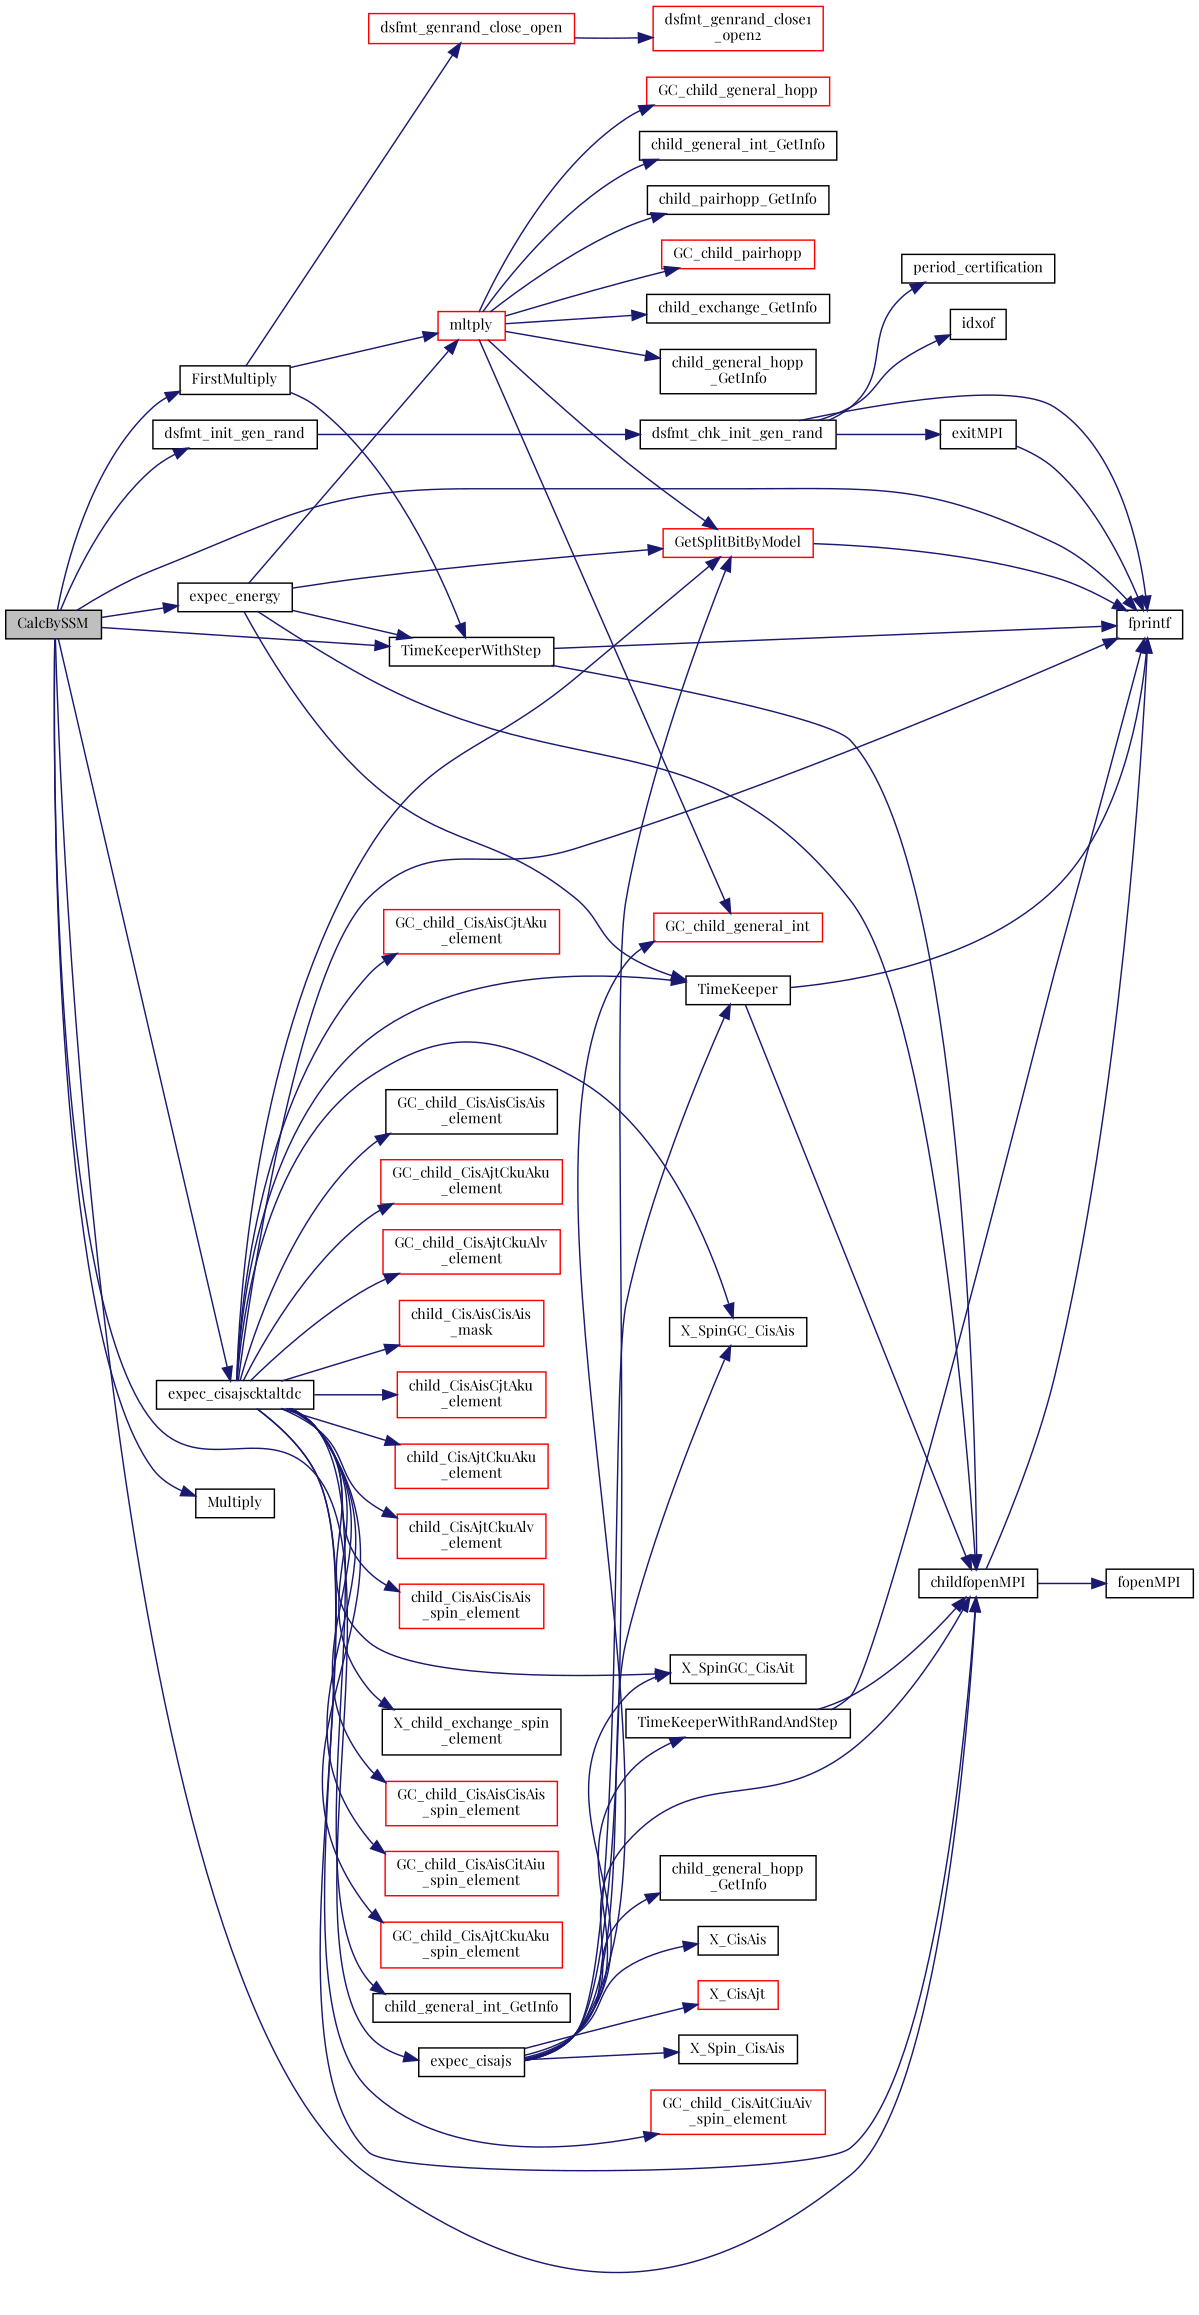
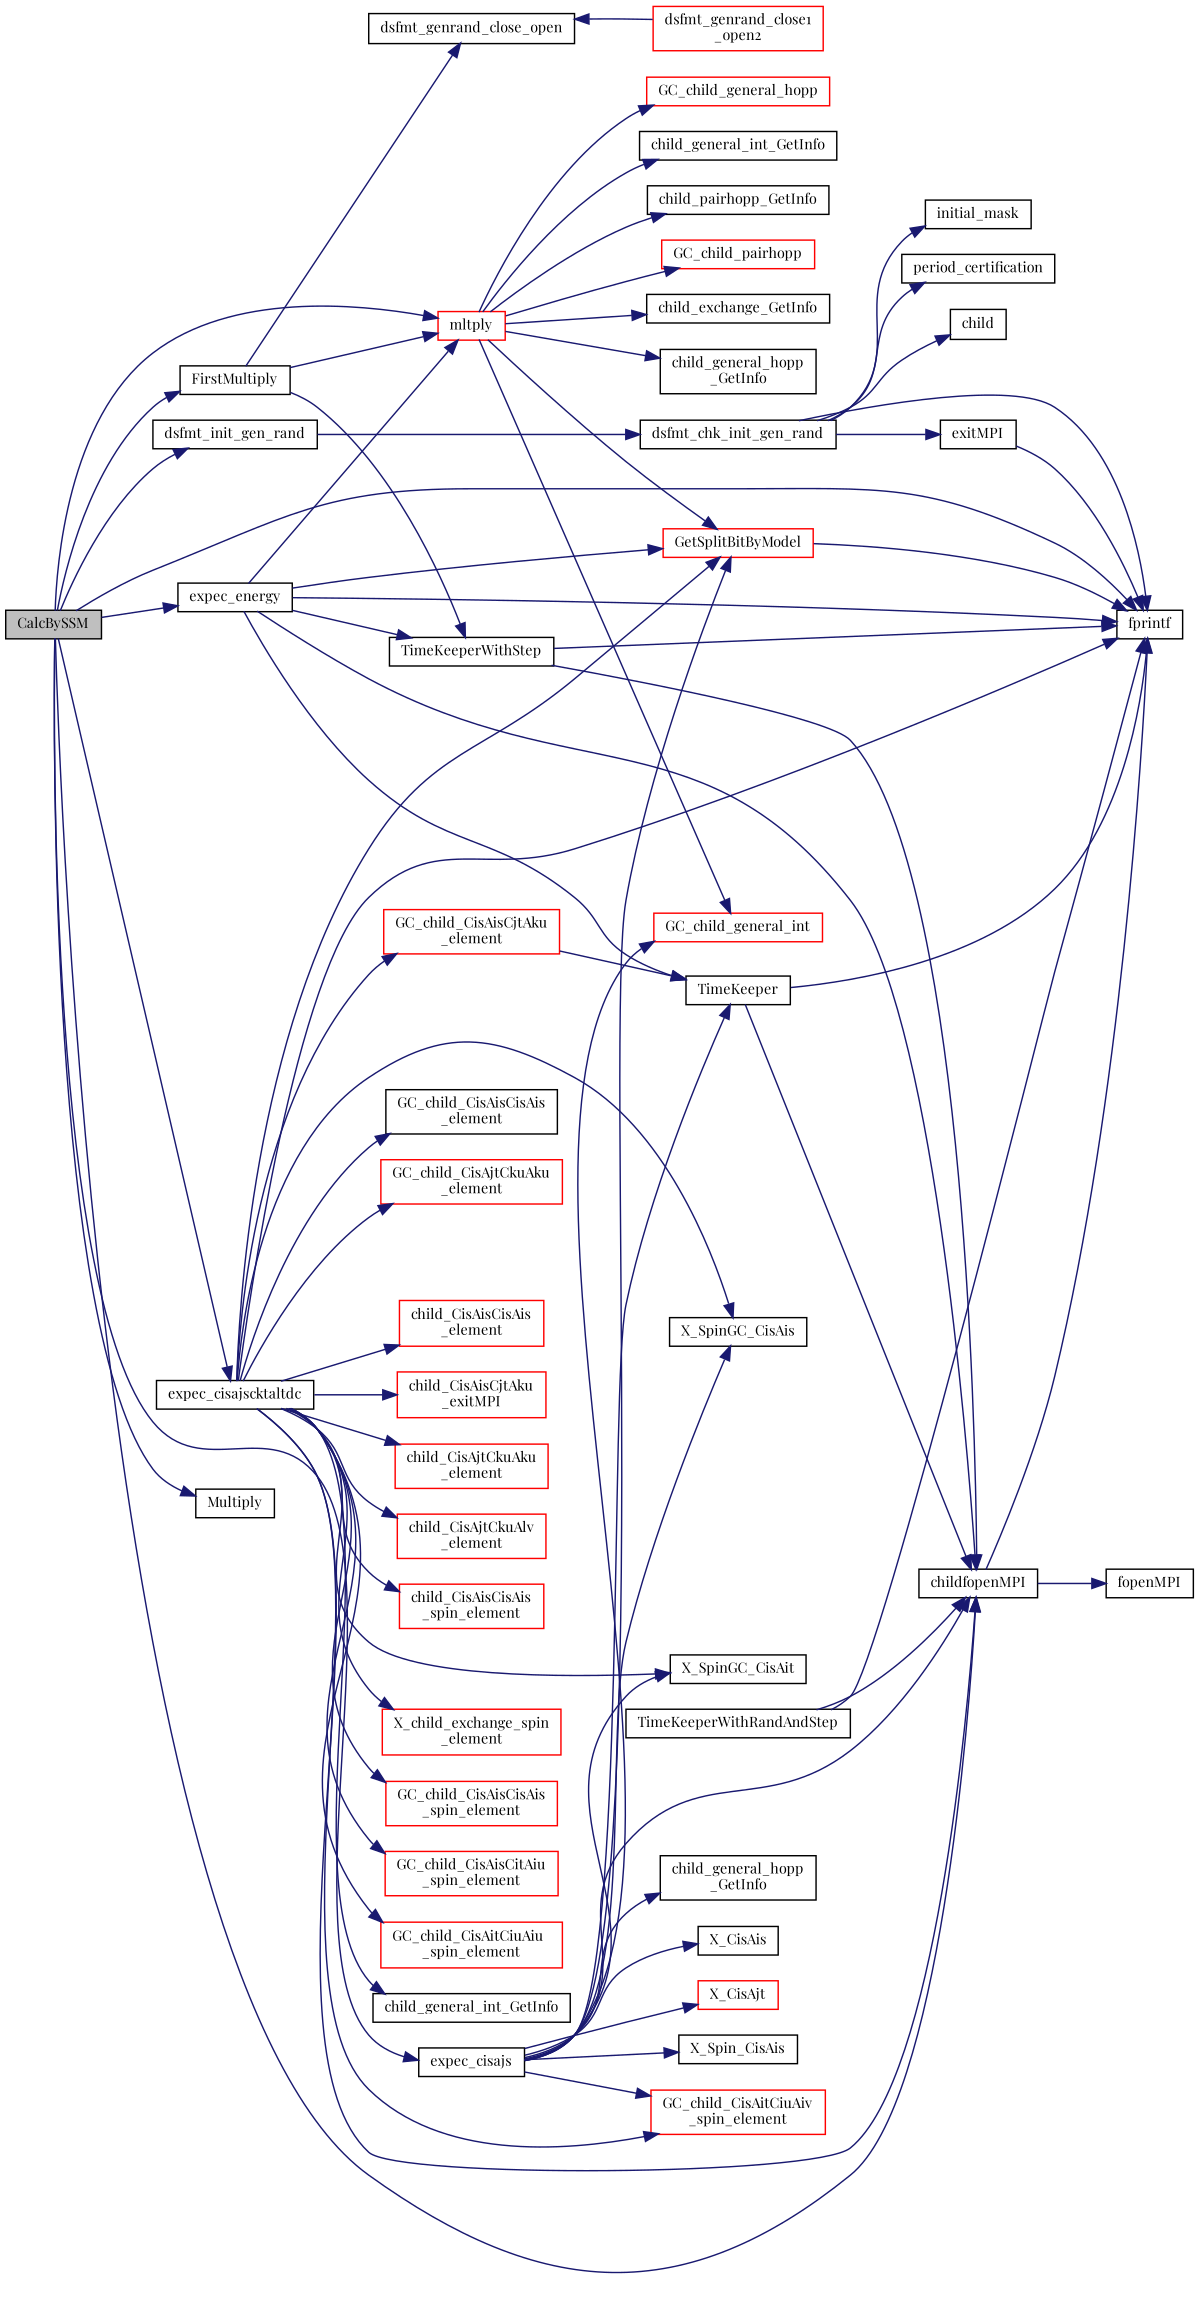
  digraph {
    fontname="Playfair Display"
    rankdir=LR
    node [color=black fillcolor=white fontname="Playfair Display" fontsize=10 shape=record style=filled]
    edge [color=midnightblue fontname="Playfair Display" fontsize=10 labelfontname=Helvetica labelfontsize=10 style=solid]
    n1 [fillcolor=grey75 fontcolor=black height=0.2 label=CalcBySSM width=0.4]
    n2 [height=0.2 label=fprintf width=0.4]
    n3 [height=0.2 label=dsfmt_init_gen_rand width=0.4]
    n4 [height=0.2 label=childfopenMPI width=0.4]
    n5 [height=0.2 label=FirstMultiply width=0.4]
    n6 [height=0.2 label=TimeKeeperWithStep width=0.4]
    n7 [height=0.2 label=expec_energy width=0.4]
    n8 [height=0.2 label=expec_cisajs width=0.4]
    n9 [height=0.2 label=expec_cisajscktaltdc width=0.4]
    n10 [height=0.2 label=Multiply width=0.4]
    n11 [height=0.2 label=dsfmt_chk_init_gen_rand width=0.4]
    n12 [height=0.2 label=fopenMPI width=0.4]
-   n13 [color=red height=0.2 label=dsfmt_genrand_close_open width=0.4]
+   n13 [height=0.2 label=dsfmt_genrand_close_open width=0.4]
    n14 [color=red height=0.2 label=mltply width=0.4]
    n15 [color=red height=0.2 label=GetSplitBitByModel width=0.4]
    n16 [height=0.2 label=TimeKeeper width=0.4]
    n17 [color=red height=0.2 label=GC_child_general_int width=0.4]
    n18 [height=0.2 label=TimeKeeperWithRandAndStep width=0.4]
    n19 [height=0.2 label="child_general_hopp\l_GetInfo" width=0.4]
    n20 [height=0.2 label=X_CisAis width=0.4]
    n21 [color=red height=0.2 label=X_CisAjt width=0.4]
    n22 [height=0.2 label=X_Spin_CisAis width=0.4]
    n23 [height=0.2 label=X_SpinGC_CisAis width=0.4]
    n24 [height=0.2 label=X_SpinGC_CisAit width=0.4]
    n25 [height=0.2 label=child_general_int_GetInfo width=0.4]
    n26 [height=0.2 label="GC_child_CisAisCisAis\l_element" width=0.4]
    n27 [color=red height=0.2 label="GC_child_CisAisCjtAku\l_element" width=0.4]
    n28 [color=red height=0.2 label="GC_child_CisAjtCkuAku\l_element" width=0.4]
-   n29 [color=red height=0.2 label="GC_child_CisAjtCkuAlv\l_element" width=0.4]
-   n30 [color=red height=0.2 label="child_CisAisCisAis\l_mask" width=0.4]
-   n31 [color=red height=0.2 label="child_CisAisCjtAku\l_element" width=0.4]
+   n30 [color=red height=0.2 label="child_CisAisCisAis\l_element" width=0.4]
+   n31 [color=red height=0.2 label="child_CisAisCjtAku\l_exitMPI" width=0.4]
    n32 [color=red height=0.2 label="child_CisAjtCkuAku\l_element" width=0.4]
    n33 [color=red height=0.2 label="child_CisAjtCkuAlv\l_element" width=0.4]
    n34 [color=red height=0.2 label="child_CisAisCisAis\l_spin_element" width=0.4]
-   n35 [height=0.2 label="X_child_exchange_spin\l_element" width=0.4]
+   n35 [color=red height=0.2 label="X_child_exchange_spin\l_element" width=0.4]
    n36 [color=red height=0.2 label="GC_child_CisAisCisAis\l_spin_element" width=0.4]
    n37 [color=red height=0.2 label="GC_child_CisAisCitAiu\l_spin_element" width=0.4]
-   n38 [color=red height=0.2 label="GC_child_CisAjtCkuAku\l_spin_element" width=0.4]
+   n38 [color=red height=0.2 label="GC_child_CisAitCiuAiu\l_spin_element" width=0.4]
    n39 [color=red height=0.2 label="GC_child_CisAitCiuAiv\l_spin_element" width=0.4]
    n40 [height=0.2 label=exitMPI width=0.4]
-   n41 [height=0.2 label=idxof width=0.4]
+   n41 [height=0.2 label=child width=0.4]
+   n42 [height=0.2 label=initial_mask width=0.4]
    n43 [height=0.2 label=period_certification width=0.4]
    n44 [color=red height=0.2 label="dsfmt_genrand_close1\l_open2" width=0.4]
    n45 [height=0.2 label="child_general_hopp\l_GetInfo" width=0.4]
    n46 [color=red height=0.2 label=GC_child_general_hopp width=0.4]
    n47 [height=0.2 label=child_general_int_GetInfo width=0.4]
    n48 [height=0.2 label=child_pairhopp_GetInfo width=0.4]
    n49 [color=red height=0.2 label=GC_child_pairhopp width=0.4]
    n50 [height=0.2 label=child_exchange_GetInfo width=0.4]
    n1 -> n2
    n1 -> n3
    n1 -> n4
    n1 -> n5
-   n1 -> n6
+   n1 -> n14
    n1 -> n7
    n1 -> n8
    n1 -> n9
    n1 -> n10
    n3 -> n11
    n4 -> n2
    n4 -> n12
    n5 -> n6
    n5 -> n13
    n5 -> n14
    n6 -> n2
    n6 -> n4
+   n7 -> n2
    n7 -> n4
    n7 -> n6
    n7 -> n14
    n7 -> n15
    n7 -> n16
    n8 -> n4
    n8 -> n15
    n8 -> n16
    n8 -> n17
-   n8 -> n18
+   n8 -> n39
    n8 -> n19
    n8 -> n20
    n8 -> n21
    n8 -> n22
    n8 -> n23
    n8 -> n24
    n9 -> n2
    n9 -> n4
    n9 -> n15
-   n9 -> n16
+   n27 -> n16
    n9 -> n23
    n9 -> n24
    n9 -> n25
    n9 -> n26
    n9 -> n27
    n9 -> n28
-   n9 -> n29
    n9 -> n30
    n9 -> n31
    n9 -> n32
    n9 -> n33
    n9 -> n34
    n9 -> n35
    n9 -> n36
    n9 -> n37
    n9 -> n38
    n9 -> n39
    n11 -> n2
    n11 -> n40
    n11 -> n41
+   n11 -> n42
    n11 -> n43
-   n13 -> n44
+   n44 -> n13
    n14 -> n15
    n14 -> n17
    n14 -> n45
    n14 -> n46
    n14 -> n47
    n14 -> n48
    n14 -> n49
    n14 -> n50
    n15 -> n2
    n16 -> n2
    n16 -> n4
    n18 -> n2
    n18 -> n4
    n40 -> n2
  }
